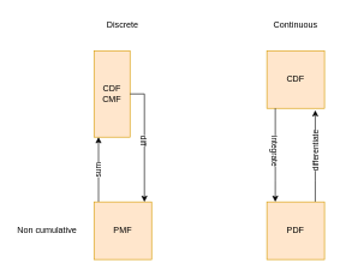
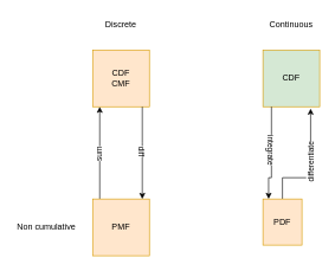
  <mxCell id="0" />
  <mxCell id="1" parent="0" />
  <mxCell id="2" value="" style="group" vertex="1" connectable="0" parent="1"><mxGeometry x="20" y="20" width="430" height="340" as="geometry" /></mxCell>
- <mxCell id="3" value="CDF&lt;br&gt;CMF" style="whiteSpace=wrap;html=1;aspect=fixed;fillColor=#ffe6cc;strokeColor=#d79b00;" vertex="1" parent="2"><mxGeometry x="110" y="50" width="50" height="120" as="geometry" /></mxCell>
- <mxCell id="4" value="CDF" style="whiteSpace=wrap;html=1;aspect=fixed;fillColor=#ffe6cc;strokeColor=#d79b00;" vertex="1" parent="2"><mxGeometry x="350" y="50" width="80" height="80" as="geometry" /></mxCell>
+ <mxCell id="3" value="CDF&lt;br&gt;CMF" style="whiteSpace=wrap;html=1;aspect=fixed;fillColor=#ffe6cc;strokeColor=#d79b00;" vertex="1" parent="2"><mxGeometry x="110" y="50" width="80" height="80" as="geometry" /></mxCell>
+ <mxCell id="4" value="CDF" style="whiteSpace=wrap;html=1;aspect=fixed;fillColor=#d5e8d4;strokeColor=#d79b00;" vertex="1" parent="2"><mxGeometry x="350" y="50" width="80" height="80" as="geometry" /></mxCell>
  <mxCell id="5" style="edgeStyle=orthogonalEdgeStyle;rounded=0;orthogonalLoop=1;jettySize=auto;html=1;entryX=0.125;entryY=1;entryDx=0;entryDy=0;entryPerimeter=0;" edge="1" parent="2" source="7" target="3"><mxGeometry relative="1" as="geometry"><Array as="points"><mxPoint x="120" y="270" /><mxPoint x="120" y="270" /></Array></mxGeometry></mxCell>
  <mxCell id="6" value="sum" style="edgeLabel;html=1;align=center;verticalAlign=middle;resizable=0;points=[];rotation=-90;" vertex="1" connectable="0" parent="5"><mxGeometry x="-0.052" y="1" relative="1" as="geometry"><mxPoint as="offset" /></mxGeometry></mxCell>
  <mxCell id="7" value="PMF" style="whiteSpace=wrap;html=1;aspect=fixed;fillColor=#ffe6cc;strokeColor=#d79b00;" vertex="1" parent="2"><mxGeometry x="110" y="260" width="80" height="80" as="geometry" /></mxCell>
  <mxCell id="8" style="edgeStyle=orthogonalEdgeStyle;rounded=0;orthogonalLoop=1;jettySize=auto;html=1;entryX=0.875;entryY=0;entryDx=0;entryDy=0;entryPerimeter=0;" edge="1" parent="2" source="3" target="7"><mxGeometry relative="1" as="geometry"><Array as="points"><mxPoint x="180" y="180" /><mxPoint x="180" y="180" /></Array></mxGeometry></mxCell>
  <mxCell id="9" value="diff" style="edgeLabel;html=1;align=center;verticalAlign=middle;resizable=0;points=[];rotation=90;" vertex="1" connectable="0" parent="8"><mxGeometry x="0.081" relative="1" as="geometry"><mxPoint y="-8" as="offset" /></mxGeometry></mxCell>
  <mxCell id="10" style="edgeStyle=orthogonalEdgeStyle;rounded=0;orthogonalLoop=1;jettySize=auto;html=1;entryX=0.84;entryY=1.033;entryDx=0;entryDy=0;entryPerimeter=0;" edge="1" parent="2" source="12" target="4"><mxGeometry relative="1" as="geometry"><Array as="points"><mxPoint x="417" y="230" /></Array></mxGeometry></mxCell>
  <mxCell id="11" value="differentiate" style="edgeLabel;html=1;align=center;verticalAlign=middle;resizable=0;points=[];rotation=-90;" vertex="1" connectable="0" parent="10"><mxGeometry x="0.093" relative="1" as="geometry"><mxPoint as="offset" /></mxGeometry></mxCell>
- <mxCell id="12" value="PDF" style="whiteSpace=wrap;html=1;aspect=fixed;fillColor=#ffe6cc;strokeColor=#d79b00;" vertex="1" parent="2"><mxGeometry x="350" y="260" width="80" height="80" as="geometry" /></mxCell>
+ <mxCell id="12" value="PDF" style="whiteSpace=wrap;html=1;aspect=fixed;fillColor=#ffe6cc;strokeColor=#d79b00;" vertex="1" parent="2"><mxGeometry x="350" y="260" width="55" height="65" as="geometry" /></mxCell>
  <mxCell id="13" style="edgeStyle=orthogonalEdgeStyle;rounded=0;orthogonalLoop=1;jettySize=auto;html=1;entryX=0.146;entryY=-0.002;entryDx=0;entryDy=0;entryPerimeter=0;" edge="1" parent="2" source="4" target="12"><mxGeometry relative="1" as="geometry"><Array as="points"><mxPoint x="362" y="230" /></Array></mxGeometry></mxCell>
  <mxCell id="14" value="integrate" style="edgeLabel;html=1;align=center;verticalAlign=middle;resizable=0;points=[];rotation=90;" vertex="1" connectable="0" parent="13"><mxGeometry x="-0.098" relative="1" as="geometry"><mxPoint as="offset" /></mxGeometry></mxCell>
  <mxCell id="15" value="Discrete" style="text;html=1;strokeColor=none;fillColor=none;align=center;verticalAlign=middle;whiteSpace=wrap;rounded=0;" vertex="1" parent="2"><mxGeometry x="120" width="60" height="30" as="geometry" /></mxCell>
  <mxCell id="16" value="Non cumulative" style="text;html=1;strokeColor=none;fillColor=none;align=center;verticalAlign=middle;whiteSpace=wrap;rounded=0;" vertex="1" parent="2"><mxGeometry y="285" width="90" height="30" as="geometry" /></mxCell>
  <mxCell id="17" value="Continuous" style="text;html=1;strokeColor=none;fillColor=none;align=center;verticalAlign=middle;whiteSpace=wrap;rounded=0;" vertex="1" parent="2"><mxGeometry x="360" width="60" height="30" as="geometry" /></mxCell>
